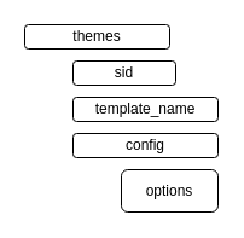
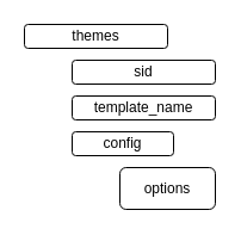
  <mxCell id="0" />
  <mxCell id="1" parent="0" />
  <mxCell id="2" value="themes" style="rounded=1;whiteSpace=wrap;html=1;" vertex="1" parent="1"><mxGeometry x="20" y="20" width="120" height="20" as="geometry" /></mxCell>
- <mxCell id="3" value="sid" style="rounded=1;whiteSpace=wrap;html=1;" vertex="1" parent="1"><mxGeometry x="60" y="50" width="85" height="20" as="geometry" /></mxCell>
+ <mxCell id="3" value="sid" style="rounded=1;whiteSpace=wrap;html=1;" vertex="1" parent="1"><mxGeometry x="60" y="50" width="120" height="20" as="geometry" /></mxCell>
  <mxCell id="4" value="template_name" style="rounded=1;whiteSpace=wrap;html=1;" vertex="1" parent="1"><mxGeometry x="60" y="80" width="120" height="20" as="geometry" /></mxCell>
- <mxCell id="5" value="config" style="rounded=1;whiteSpace=wrap;html=1;" vertex="1" parent="1"><mxGeometry x="60" y="110" width="120" height="20" as="geometry" /></mxCell>
+ <mxCell id="5" value="config" style="rounded=1;whiteSpace=wrap;html=1;" vertex="1" parent="1"><mxGeometry x="60" y="110" width="85" height="20" as="geometry" /></mxCell>
  <mxCell id="6" value="options" style="rounded=1;whiteSpace=wrap;html=1;" vertex="1" parent="1"><mxGeometry x="100" y="140" width="80" height="35" as="geometry" /></mxCell>
